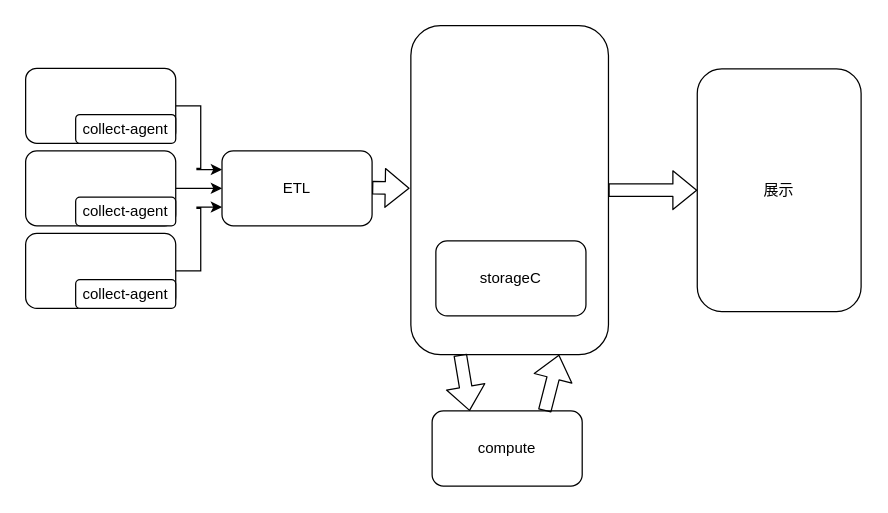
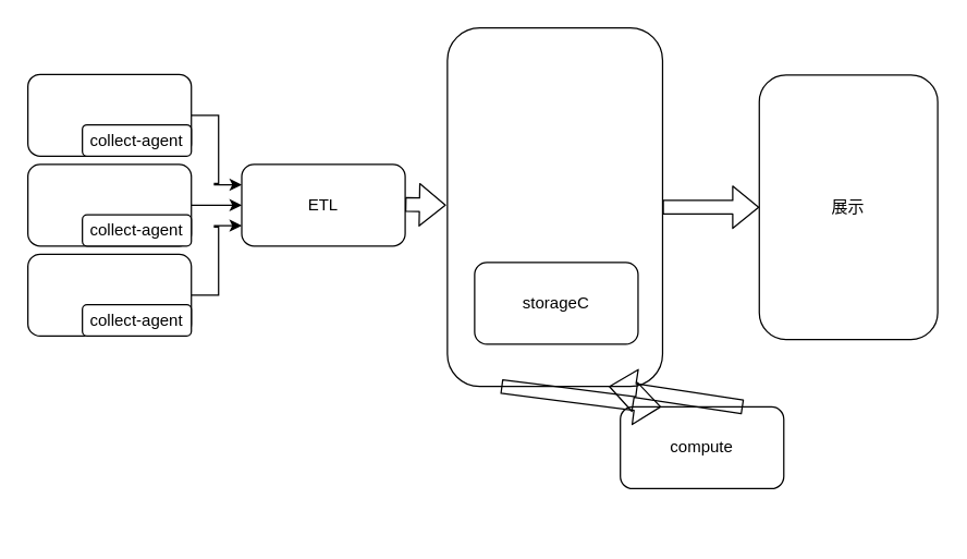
  <mxCell id="0" />
  <mxCell id="1" parent="0" />
  <mxCell id="2" value="" style="rounded=1;whiteSpace=wrap;html=1;" vertex="1" parent="1"><mxGeometry x="328" y="20" width="158" height="263" as="geometry" /></mxCell>
  <mxCell id="3" style="edgeStyle=orthogonalEdgeStyle;rounded=0;orthogonalLoop=1;jettySize=auto;html=1;exitX=1;exitY=0.5;exitDx=0;exitDy=0;entryX=0;entryY=0.25;entryDx=0;entryDy=0;" edge="1" parent="1" source="4" target="12"><mxGeometry relative="1" as="geometry" /></mxCell>
  <mxCell id="4" value="" style="rounded=1;whiteSpace=wrap;html=1;" vertex="1" parent="1"><mxGeometry x="20" y="54" width="120" height="60" as="geometry" /></mxCell>
  <mxCell id="5" value="collect-agent" style="rounded=1;whiteSpace=wrap;html=1;" vertex="1" parent="1"><mxGeometry x="60" y="91" width="80" height="23" as="geometry" /></mxCell>
  <mxCell id="6" style="edgeStyle=orthogonalEdgeStyle;rounded=0;orthogonalLoop=1;jettySize=auto;html=1;exitX=1;exitY=0.5;exitDx=0;exitDy=0;entryX=0;entryY=0.5;entryDx=0;entryDy=0;" edge="1" parent="1" source="7" target="12"><mxGeometry relative="1" as="geometry" /></mxCell>
  <mxCell id="7" value="" style="rounded=1;whiteSpace=wrap;html=1;" vertex="1" parent="1"><mxGeometry x="20" y="120" width="120" height="60" as="geometry" /></mxCell>
  <mxCell id="8" value="collect-agent" style="rounded=1;whiteSpace=wrap;html=1;" vertex="1" parent="1"><mxGeometry x="60" y="157" width="80" height="23" as="geometry" /></mxCell>
  <mxCell id="9" style="edgeStyle=orthogonalEdgeStyle;rounded=0;orthogonalLoop=1;jettySize=auto;html=1;exitX=1;exitY=0.5;exitDx=0;exitDy=0;entryX=0;entryY=0.75;entryDx=0;entryDy=0;" edge="1" parent="1" source="10" target="12"><mxGeometry relative="1" as="geometry" /></mxCell>
  <mxCell id="10" value="" style="rounded=1;whiteSpace=wrap;html=1;" vertex="1" parent="1"><mxGeometry x="20" y="186" width="120" height="60" as="geometry" /></mxCell>
  <mxCell id="11" value="collect-agent" style="rounded=1;whiteSpace=wrap;html=1;" vertex="1" parent="1"><mxGeometry x="60" y="223" width="80" height="23" as="geometry" /></mxCell>
  <mxCell id="12" value="ETL" style="rounded=1;whiteSpace=wrap;html=1;" vertex="1" parent="1"><mxGeometry x="177" y="120" width="120" height="60" as="geometry" /></mxCell>
  <mxCell id="13" value="storageC" style="rounded=1;whiteSpace=wrap;html=1;" vertex="1" parent="1"><mxGeometry x="348" y="192" width="120" height="60" as="geometry" /></mxCell>
- <mxCell id="14" value="compute" style="rounded=1;whiteSpace=wrap;html=1;" vertex="1" parent="1"><mxGeometry x="345" y="328" width="120" height="60" as="geometry" /></mxCell>
+ <mxCell id="14" value="compute" style="rounded=1;whiteSpace=wrap;html=1;" vertex="1" parent="1"><mxGeometry x="455" y="298" width="120" height="60" as="geometry" /></mxCell>
  <mxCell id="15" value="" style="shape=flexArrow;endArrow=classic;html=1;" edge="1" parent="1"><mxGeometry width="50" height="50" relative="1" as="geometry"><mxPoint x="297" y="149.5" as="sourcePoint" /><mxPoint x="327" y="150" as="targetPoint" /></mxGeometry></mxCell>
  <mxCell id="16" value="" style="shape=flexArrow;endArrow=classic;html=1;entryX=0.25;entryY=0;entryDx=0;entryDy=0;exitX=0.25;exitY=1;exitDx=0;exitDy=0;" edge="1" parent="1" source="2" target="14"><mxGeometry width="50" height="50" relative="1" as="geometry"><mxPoint x="488" y="143.5" as="sourcePoint" /><mxPoint x="518" y="144" as="targetPoint" /></mxGeometry></mxCell>
  <mxCell id="17" value="" style="shape=flexArrow;endArrow=classic;html=1;exitX=0.75;exitY=0;exitDx=0;exitDy=0;entryX=0.75;entryY=1;entryDx=0;entryDy=0;" edge="1" parent="1" source="14" target="2"><mxGeometry width="50" height="50" relative="1" as="geometry"><mxPoint x="406" y="339" as="sourcePoint" /><mxPoint x="456" y="289" as="targetPoint" /></mxGeometry></mxCell>
  <mxCell id="18" value="" style="shape=flexArrow;endArrow=classic;html=1;exitX=1;exitY=0.5;exitDx=0;exitDy=0;entryX=0;entryY=0.5;entryDx=0;entryDy=0;" edge="1" parent="1" source="2" target="19"><mxGeometry width="50" height="50" relative="1" as="geometry"><mxPoint x="527" y="150" as="sourcePoint" /><mxPoint x="551" y="152" as="targetPoint" /></mxGeometry></mxCell>
  <mxCell id="19" value="展示" style="rounded=1;whiteSpace=wrap;html=1;" vertex="1" parent="1"><mxGeometry x="557" y="54.5" width="131" height="194" as="geometry" /></mxCell>
